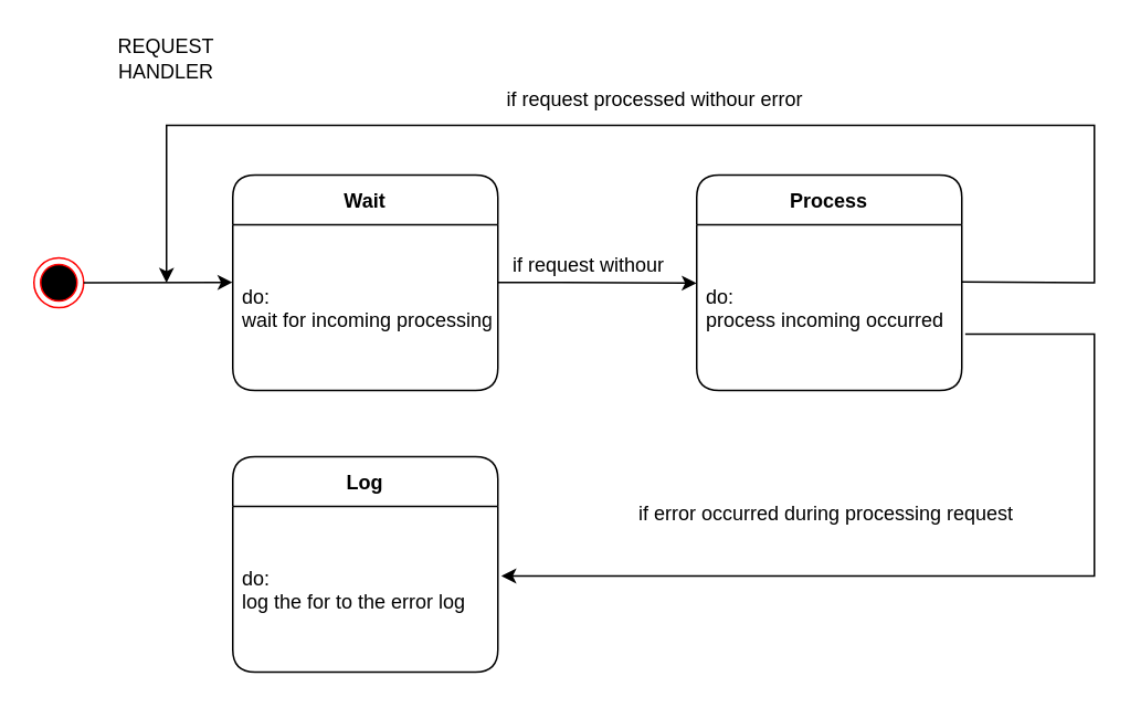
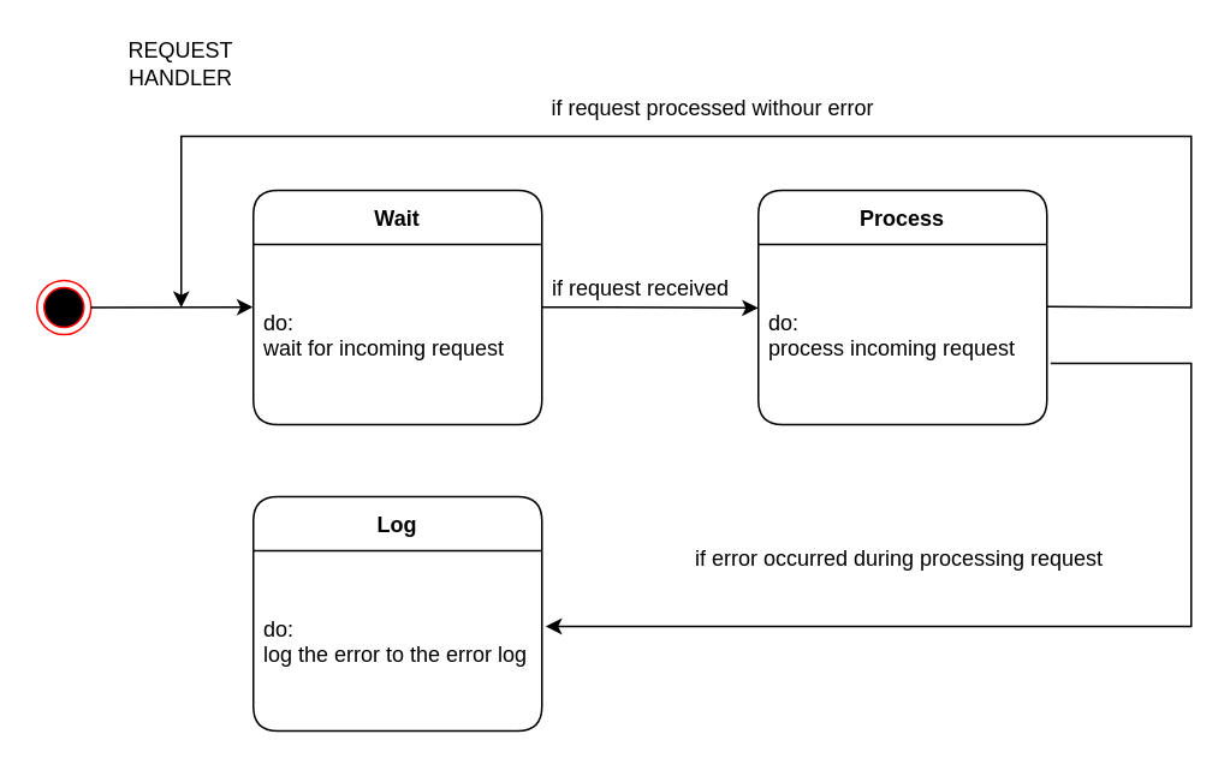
  <mxCell id="0" />
  <mxCell id="1" parent="0" />
  <mxCell id="2" value="" style="ellipse;html=1;shape=endState;fillColor=#000000;strokeColor=#ff0000;" parent="1" vertex="1"><mxGeometry x="20" y="155" width="30" height="30" as="geometry" /></mxCell>
  <mxCell id="3" value="Wait" style="swimlane;fontStyle=1;childLayout=stackLayout;horizontal=1;startSize=30;horizontalStack=0;resizeParent=1;resizeParentMax=0;resizeLast=0;collapsible=1;marginBottom=0;rounded=1;" parent="1" vertex="1"><mxGeometry x="140" y="105" width="160" height="130" as="geometry" /></mxCell>
- <mxCell id="4" value="do: &#10;wait for incoming processing " style="text;strokeColor=none;fillColor=none;align=left;verticalAlign=middle;spacingLeft=4;spacingRight=4;overflow=hidden;points=[[0,0.5],[1,0.5]];portConstraint=eastwest;rotatable=0;" parent="3" vertex="1"><mxGeometry y="30" width="160" height="100" as="geometry" /></mxCell>
+ <mxCell id="4" value="do: &#10;wait for incoming request " style="text;strokeColor=none;fillColor=none;align=left;verticalAlign=middle;spacingLeft=4;spacingRight=4;overflow=hidden;points=[[0,0.5],[1,0.5]];portConstraint=eastwest;rotatable=0;" parent="3" vertex="1"><mxGeometry y="30" width="160" height="100" as="geometry" /></mxCell>
  <mxCell id="5" value="" style="endArrow=classic;html=1;rounded=0;exitX=1;exitY=0.5;exitDx=0;exitDy=0;entryX=-0.001;entryY=0.348;entryDx=0;entryDy=0;entryPerimeter=0;" parent="1" source="2" target="4" edge="1"><mxGeometry width="50" height="50" relative="1" as="geometry"><mxPoint x="100" y="125" as="sourcePoint" /><mxPoint x="170" y="170" as="targetPoint" /></mxGeometry></mxCell>
  <mxCell id="6" value="REQUEST HANDLER" style="text;html=1;strokeColor=none;fillColor=none;align=center;verticalAlign=middle;whiteSpace=wrap;rounded=0;" parent="1" vertex="1"><mxGeometry x="70" y="20" width="60" height="30" as="geometry" /></mxCell>
  <mxCell id="7" value="" style="endArrow=classic;html=1;rounded=0;" parent="1" edge="1"><mxGeometry width="50" height="50" relative="1" as="geometry"><mxPoint x="300" y="169.75" as="sourcePoint" /><mxPoint x="420" y="170.25" as="targetPoint" /></mxGeometry></mxCell>
  <mxCell id="8" value="Process" style="swimlane;fontStyle=1;childLayout=stackLayout;horizontal=1;startSize=30;horizontalStack=0;resizeParent=1;resizeParentMax=0;resizeLast=0;collapsible=1;marginBottom=0;rounded=1;" parent="1" vertex="1"><mxGeometry x="420" y="105" width="160" height="130" as="geometry" /></mxCell>
- <mxCell id="9" value="do: &#10;process incoming occurred " style="text;strokeColor=none;fillColor=none;align=left;verticalAlign=middle;spacingLeft=4;spacingRight=4;overflow=hidden;points=[[0,0.5],[1,0.5]];portConstraint=eastwest;rotatable=0;" parent="8" vertex="1"><mxGeometry y="30" width="160" height="100" as="geometry" /></mxCell>
+ <mxCell id="9" value="do: &#10;process incoming request " style="text;strokeColor=none;fillColor=none;align=left;verticalAlign=middle;spacingLeft=4;spacingRight=4;overflow=hidden;points=[[0,0.5],[1,0.5]];portConstraint=eastwest;rotatable=0;" parent="8" vertex="1"><mxGeometry y="30" width="160" height="100" as="geometry" /></mxCell>
  <mxCell id="10" value="" style="endArrow=classic;html=1;rounded=0;" parent="1" edge="1"><mxGeometry width="50" height="50" relative="1" as="geometry"><mxPoint x="580" y="169.5" as="sourcePoint" /><mxPoint x="100" y="170" as="targetPoint" /><Array as="points"><mxPoint x="660" y="170" /><mxPoint x="660" y="75" /><mxPoint x="100" y="75" /></Array></mxGeometry></mxCell>
- <mxCell id="11" value="if request withour" style="text;html=1;strokeColor=none;fillColor=none;align=center;verticalAlign=middle;whiteSpace=wrap;rounded=0;" parent="1" vertex="1"><mxGeometry x="290" y="145" width="130" height="30" as="geometry" /></mxCell>
+ <mxCell id="11" value="if request received" style="text;html=1;strokeColor=none;fillColor=none;align=center;verticalAlign=middle;whiteSpace=wrap;rounded=0;" parent="1" vertex="1"><mxGeometry x="290" y="145" width="130" height="30" as="geometry" /></mxCell>
  <mxCell id="12" value="if request processed withour error" style="text;html=1;strokeColor=none;fillColor=none;align=center;verticalAlign=middle;whiteSpace=wrap;rounded=0;" parent="1" vertex="1"><mxGeometry x="280" y="45" width="230" height="30" as="geometry" /></mxCell>
  <mxCell id="13" value="Log" style="swimlane;fontStyle=1;childLayout=stackLayout;horizontal=1;startSize=30;horizontalStack=0;resizeParent=1;resizeParentMax=0;resizeLast=0;collapsible=1;marginBottom=0;rounded=1;" parent="1" vertex="1"><mxGeometry x="140" y="275" width="160" height="130" as="geometry" /></mxCell>
- <mxCell id="14" value="do: &#10;log the for to the error log" style="text;strokeColor=none;fillColor=none;align=left;verticalAlign=middle;spacingLeft=4;spacingRight=4;overflow=hidden;points=[[0,0.5],[1,0.5]];portConstraint=eastwest;rotatable=0;" parent="13" vertex="1"><mxGeometry y="30" width="160" height="100" as="geometry" /></mxCell>
+ <mxCell id="14" value="do: &#10;log the error to the error log" style="text;strokeColor=none;fillColor=none;align=left;verticalAlign=middle;spacingLeft=4;spacingRight=4;overflow=hidden;points=[[0,0.5],[1,0.5]];portConstraint=eastwest;rotatable=0;" parent="13" vertex="1"><mxGeometry y="30" width="160" height="100" as="geometry" /></mxCell>
  <mxCell id="15" value="" style="endArrow=classic;html=1;rounded=0;exitX=1.013;exitY=0.66;exitDx=0;exitDy=0;exitPerimeter=0;entryX=1.013;entryY=0.42;entryDx=0;entryDy=0;entryPerimeter=0;" parent="1" source="9" target="14" edge="1"><mxGeometry width="50" height="50" relative="1" as="geometry"><mxPoint x="160" y="275" as="sourcePoint" /><mxPoint x="210" y="225" as="targetPoint" /><Array as="points"><mxPoint x="660" y="201" /><mxPoint x="660" y="347" /></Array></mxGeometry></mxCell>
  <mxCell id="16" value="if error occurred during processing request&amp;nbsp;" style="text;html=1;strokeColor=none;fillColor=none;align=center;verticalAlign=middle;whiteSpace=wrap;rounded=0;" parent="1" vertex="1"><mxGeometry x="360" y="295" width="280" height="30" as="geometry" /></mxCell>
